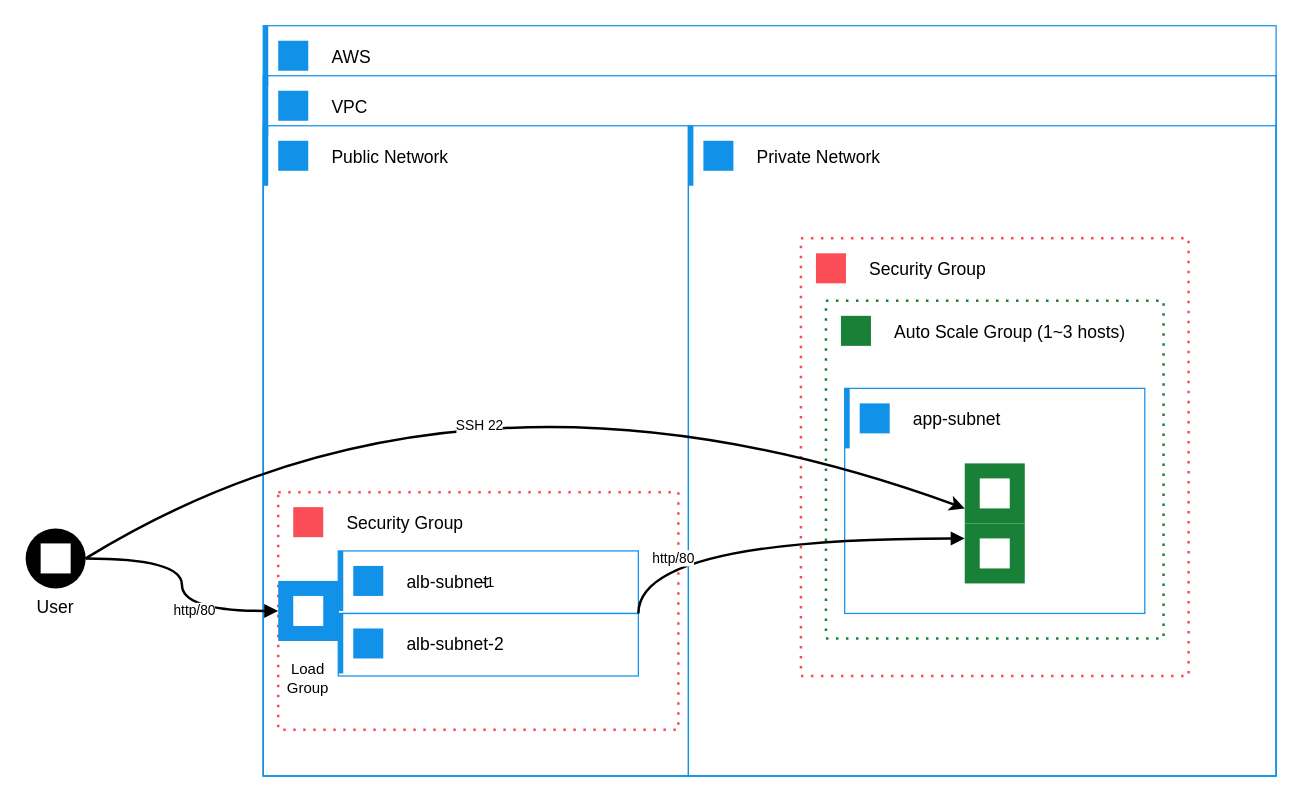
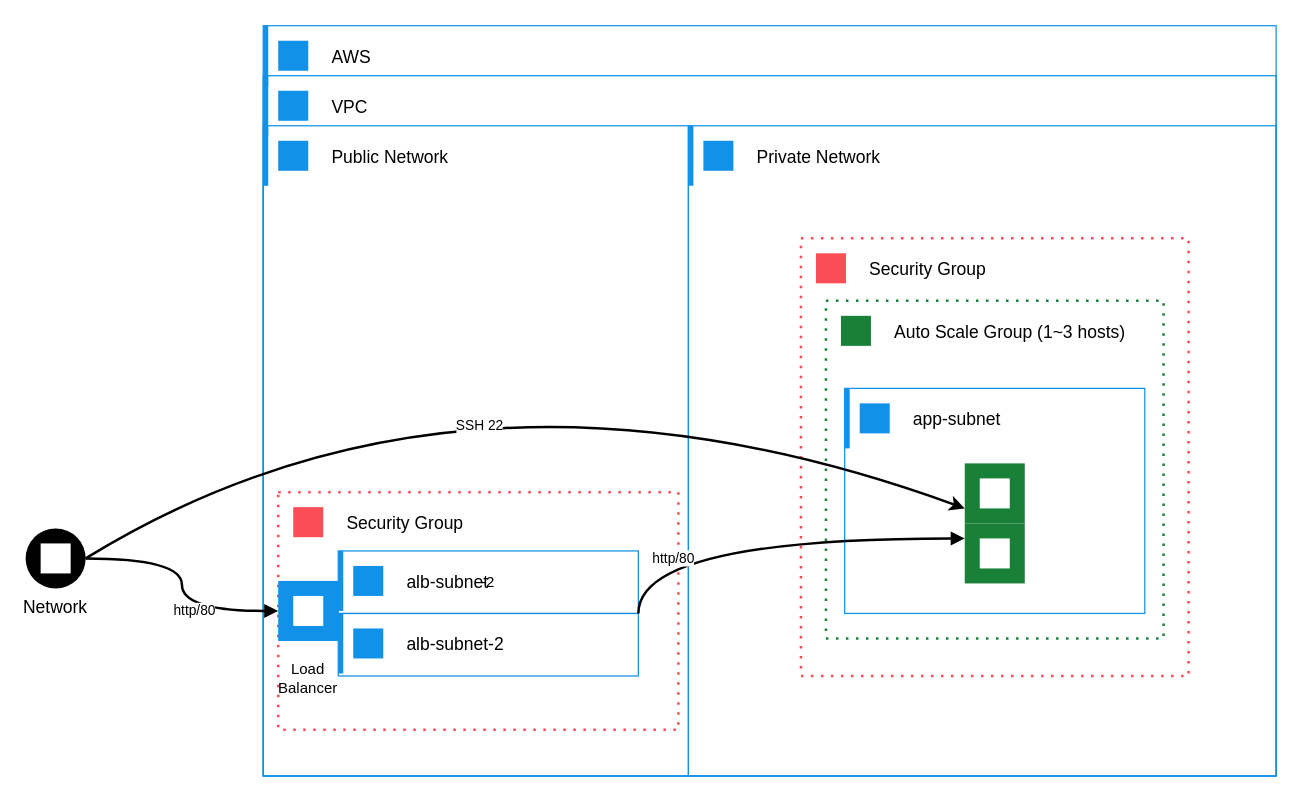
  <mxCell id="0" />
  <mxCell id="1" parent="0" />
  <mxCell id="2" value="" style="container=1;collapsible=0;expand=0;recursiveResize=0;html=1;whiteSpace=wrap;strokeColor=#1192E8;fillColor=none;strokeWidth=1" parent="1" vertex="1"><mxGeometry x="210" y="20" width="810" height="600" as="geometry" /></mxCell>
  <mxCell id="3" value="" style="container=1;collapsible=0;expand=0;recursiveResize=0;html=1;whiteSpace=wrap;strokeColor=#1192E8;fillColor=none;strokeWidth=1" parent="2" vertex="1"><mxGeometry y="40" width="810" height="560" as="geometry" /></mxCell>
  <mxCell id="4" value="" style="container=1;collapsible=0;expand=0;recursiveResize=0;html=1;whiteSpace=wrap;strokeColor=#1192E8;fillColor=none;strokeWidth=1" parent="3" vertex="1"><mxGeometry x="340" y="40" width="470" height="520" as="geometry" /></mxCell>
  <mxCell id="5" value="Private Network" style="shape=rect;fillColor=none;aspect=fixed;resizable=0;labelPosition=right;verticalLabelPosition=middle;align=left;verticalAlign=middle;strokeColor=none;part=1;spacingLeft=5;fontSize=14;" parent="4" vertex="1"><mxGeometry width="48" height="48" relative="1" as="geometry" /></mxCell>
  <mxCell id="6" value="" style="fillColor=#1192E8;shape=mxgraph.ibm_cloud.network--enterprise;strokeColor=none;dashed=0;outlineConnect=0;html=1;labelPosition=center;verticalLabelPosition=bottom;verticalAlign=top;part=1;movable=0;resizable=0;rotatable=0;" parent="5" vertex="1"><mxGeometry width="24" height="24" relative="1" as="geometry"><mxPoint x="12" y="12" as="offset" /></mxGeometry></mxCell>
  <mxCell id="7" value="" style="shape=rect;fillColor=#1192E8;aspect=fixed;resizable=0;labelPosition=right;verticalLabelPosition=middle;align=left;verticalAlign=middle;strokeColor=none;part=1;spacingLeft=5;fontSize=14;" parent="4" vertex="1"><mxGeometry width="4" height="48" relative="1" as="geometry" /></mxCell>
  <mxCell id="8" value="" style="container=1;collapsible=0;expand=0;recursiveResize=0;html=1;whiteSpace=wrap;strokeColor=#1192E8;fillColor=none;strokeWidth=1" parent="3" vertex="1"><mxGeometry y="40" width="340" height="520" as="geometry" /></mxCell>
  <mxCell id="9" value="Public Network" style="shape=rect;fillColor=none;aspect=fixed;resizable=0;labelPosition=right;verticalLabelPosition=middle;align=left;verticalAlign=middle;strokeColor=none;part=1;spacingLeft=5;fontSize=14;" parent="8" vertex="1"><mxGeometry width="48" height="48" relative="1" as="geometry" /></mxCell>
  <mxCell id="10" value="" style="fillColor=#1192E8;shape=mxgraph.ibm_cloud.network--public;strokeColor=none;dashed=0;outlineConnect=0;html=1;labelPosition=center;verticalLabelPosition=bottom;verticalAlign=top;part=1;movable=0;resizable=0;rotatable=0;" parent="9" vertex="1"><mxGeometry width="24" height="24" relative="1" as="geometry"><mxPoint x="12" y="12" as="offset" /></mxGeometry></mxCell>
  <mxCell id="11" value="" style="shape=rect;fillColor=#1192E8;aspect=fixed;resizable=0;labelPosition=right;verticalLabelPosition=middle;align=left;verticalAlign=middle;strokeColor=none;part=1;spacingLeft=5;fontSize=14;" parent="8" vertex="1"><mxGeometry width="4" height="48" relative="1" as="geometry" /></mxCell>
  <mxCell id="12" value="" style="container=1;collapsible=0;expand=0;recursiveResize=0;html=1;whiteSpace=wrap;strokeColor=#FA4D56;fillColor=none;dashed=1;dashPattern=1 3;strokeWidth=2" parent="8" vertex="1"><mxGeometry x="12" y="293" width="320" height="190" as="geometry" /></mxCell>
  <mxCell id="13" value="Security Group" style="shape=rect;fillColor=none;aspect=fixed;resizable=0;labelPosition=right;verticalLabelPosition=middle;align=left;verticalAlign=middle;strokeColor=none;part=1;spacingLeft=5;fontSize=14;" parent="12" vertex="1"><mxGeometry width="48" height="48" relative="1" as="geometry" /></mxCell>
  <mxCell id="14" value="" style="fillColor=#FA4D56;shape=mxgraph.ibm_cloud.group--security;strokeColor=none;dashed=0;outlineConnect=0;html=1;labelPosition=center;verticalLabelPosition=bottom;verticalAlign=top;part=1;movable=0;resizable=0;rotatable=0;" parent="13" vertex="1"><mxGeometry width="24" height="24" relative="1" as="geometry"><mxPoint x="12" y="12" as="offset" /></mxGeometry></mxCell>
- <mxCell id="15" value="Load Group" style="text;html=1;align=center;verticalAlign=middle;whiteSpace=wrap;rounded=0;" parent="12" vertex="1"><mxGeometry x="-6" y="134" width="60" height="30" as="geometry" /></mxCell>
+ <mxCell id="15" value="Load Balancer" style="text;html=1;align=center;verticalAlign=middle;whiteSpace=wrap;rounded=0;" parent="12" vertex="1"><mxGeometry x="-6" y="134" width="60" height="30" as="geometry" /></mxCell>
  <mxCell id="16" value="" style="shape=rect;fillColor=#1192E8;aspect=fixed;resizable=0;labelPosition=center;verticalLabelPosition=bottom;align=center;verticalAlign=top;strokeColor=none;fontSize=14;rotation=-90;" parent="8" vertex="1"><mxGeometry x="12" y="364" width="48" height="48" as="geometry" /></mxCell>
  <mxCell id="17" value="" style="fillColor=#ffffff;strokeColor=none;dashed=0;outlineConnect=0;html=1;labelPosition=center;verticalLabelPosition=bottom;verticalAlign=top;part=1;movable=0;resizable=0;rotatable=0;shape=mxgraph.ibm_cloud.load-balancer--application;rotation=-90;" parent="16" vertex="1"><mxGeometry width="24" height="24" relative="1" as="geometry"><mxPoint x="12" y="12" as="offset" /></mxGeometry></mxCell>
- <mxCell id="18" value="-1" style="container=1;collapsible=0;expand=0;recursiveResize=0;html=1;whiteSpace=wrap;strokeColor=#1192E8;fillColor=none;strokeWidth=1" parent="8" vertex="1"><mxGeometry x="60" y="340" width="240" height="50" as="geometry" /></mxCell>
+ <mxCell id="18" value="-2" style="container=1;collapsible=0;expand=0;recursiveResize=0;html=1;whiteSpace=wrap;strokeColor=#1192E8;fillColor=none;strokeWidth=1" parent="8" vertex="1"><mxGeometry x="60" y="340" width="240" height="50" as="geometry" /></mxCell>
  <mxCell id="19" value="alb-subnet" style="shape=rect;fillColor=none;aspect=fixed;resizable=0;labelPosition=right;verticalLabelPosition=middle;align=left;verticalAlign=middle;strokeColor=none;part=1;spacingLeft=5;fontSize=14;" parent="18" vertex="1"><mxGeometry width="48" height="48" relative="1" as="geometry" /></mxCell>
  <mxCell id="20" value="" style="fillColor=#1192E8;shape=mxgraph.ibm_cloud.ibm-cloud--subnets;strokeColor=none;dashed=0;outlineConnect=0;html=1;labelPosition=center;verticalLabelPosition=bottom;verticalAlign=top;part=1;movable=0;resizable=0;rotatable=0;" parent="19" vertex="1"><mxGeometry width="24" height="24" relative="1" as="geometry"><mxPoint x="12" y="12" as="offset" /></mxGeometry></mxCell>
  <mxCell id="21" value="" style="shape=rect;fillColor=#1192E8;aspect=fixed;resizable=0;labelPosition=right;verticalLabelPosition=middle;align=left;verticalAlign=middle;strokeColor=none;part=1;spacingLeft=5;fontSize=14;" parent="18" vertex="1"><mxGeometry width="4" height="48" relative="1" as="geometry" /></mxCell>
  <mxCell id="22" value="" style="container=1;collapsible=0;expand=0;recursiveResize=0;html=1;whiteSpace=wrap;strokeColor=#1192E8;fillColor=none;strokeWidth=1" parent="8" vertex="1"><mxGeometry x="60" y="390" width="240" height="50" as="geometry" /></mxCell>
  <mxCell id="23" value="alb-subnet-2" style="shape=rect;fillColor=none;aspect=fixed;resizable=0;labelPosition=right;verticalLabelPosition=middle;align=left;verticalAlign=middle;strokeColor=none;part=1;spacingLeft=5;fontSize=14;" parent="22" vertex="1"><mxGeometry width="48" height="48" relative="1" as="geometry" /></mxCell>
  <mxCell id="24" value="" style="fillColor=#1192E8;shape=mxgraph.ibm_cloud.ibm-cloud--subnets;strokeColor=none;dashed=0;outlineConnect=0;html=1;labelPosition=center;verticalLabelPosition=bottom;verticalAlign=top;part=1;movable=0;resizable=0;rotatable=0;" parent="23" vertex="1"><mxGeometry width="24" height="24" relative="1" as="geometry"><mxPoint x="12" y="12" as="offset" /></mxGeometry></mxCell>
  <mxCell id="25" value="" style="shape=rect;fillColor=#1192E8;aspect=fixed;resizable=0;labelPosition=right;verticalLabelPosition=middle;align=left;verticalAlign=middle;strokeColor=none;part=1;spacingLeft=5;fontSize=14;" parent="22" vertex="1"><mxGeometry width="4" height="48" relative="1" as="geometry" /></mxCell>
  <mxCell id="26" value="" style="container=1;collapsible=0;expand=0;recursiveResize=0;html=1;whiteSpace=wrap;strokeColor=#FA4D56;fillColor=none;dashed=1;dashPattern=1 3;strokeWidth=2" parent="8" vertex="1"><mxGeometry x="430" y="90" width="310" height="350" as="geometry" /></mxCell>
  <mxCell id="27" value="Security Group" style="shape=rect;fillColor=none;aspect=fixed;resizable=0;labelPosition=right;verticalLabelPosition=middle;align=left;verticalAlign=middle;strokeColor=none;part=1;spacingLeft=5;fontSize=14;" parent="26" vertex="1"><mxGeometry width="48" height="48" relative="1" as="geometry" /></mxCell>
  <mxCell id="28" value="" style="fillColor=#FA4D56;shape=mxgraph.ibm_cloud.group--security;strokeColor=none;dashed=0;outlineConnect=0;html=1;labelPosition=center;verticalLabelPosition=bottom;verticalAlign=top;part=1;movable=0;resizable=0;rotatable=0;" parent="27" vertex="1"><mxGeometry width="24" height="24" relative="1" as="geometry"><mxPoint x="12" y="12" as="offset" /></mxGeometry></mxCell>
  <mxCell id="29" value="" style="container=1;collapsible=0;expand=0;recursiveResize=0;html=1;whiteSpace=wrap;strokeColor=#198038;fillColor=none;dashed=1;dashPattern=1 3;strokeWidth=2" parent="26" vertex="1"><mxGeometry x="20" y="50" width="270" height="270" as="geometry" /></mxCell>
  <mxCell id="30" value="Auto Scale Group (1~3 hosts)" style="shape=rect;fillColor=none;aspect=fixed;resizable=0;labelPosition=right;verticalLabelPosition=middle;align=left;verticalAlign=middle;strokeColor=none;part=1;spacingLeft=5;fontSize=14;" parent="29" vertex="1"><mxGeometry width="48" height="48" relative="1" as="geometry" /></mxCell>
  <mxCell id="31" value="" style="fillColor=#198038;shape=mxgraph.ibm_cloud.autoscaling;strokeColor=none;dashed=0;outlineConnect=0;html=1;labelPosition=center;verticalLabelPosition=bottom;verticalAlign=top;part=1;movable=0;resizable=0;rotatable=0;" parent="30" vertex="1"><mxGeometry width="24" height="24" relative="1" as="geometry"><mxPoint x="12" y="12" as="offset" /></mxGeometry></mxCell>
  <mxCell id="32" value="" style="container=1;collapsible=0;expand=0;recursiveResize=0;html=1;whiteSpace=wrap;strokeColor=#1192E8;fillColor=none;strokeWidth=1" parent="29" vertex="1"><mxGeometry x="15" y="70" width="240" height="180" as="geometry" /></mxCell>
  <mxCell id="33" value="app-subnet" style="shape=rect;fillColor=none;aspect=fixed;resizable=0;labelPosition=right;verticalLabelPosition=middle;align=left;verticalAlign=middle;strokeColor=none;part=1;spacingLeft=5;fontSize=14;" parent="32" vertex="1"><mxGeometry width="48" height="48" relative="1" as="geometry" /></mxCell>
  <mxCell id="34" value="" style="fillColor=#1192E8;shape=mxgraph.ibm_cloud.ibm-cloud--subnets;strokeColor=none;dashed=0;outlineConnect=0;html=1;labelPosition=center;verticalLabelPosition=bottom;verticalAlign=top;part=1;movable=0;resizable=0;rotatable=0;" parent="33" vertex="1"><mxGeometry width="24" height="24" relative="1" as="geometry"><mxPoint x="12" y="12" as="offset" /></mxGeometry></mxCell>
  <mxCell id="35" value="" style="shape=rect;fillColor=#1192E8;aspect=fixed;resizable=0;labelPosition=right;verticalLabelPosition=middle;align=left;verticalAlign=middle;strokeColor=none;part=1;spacingLeft=5;fontSize=14;" parent="32" vertex="1"><mxGeometry width="4" height="48" relative="1" as="geometry" /></mxCell>
  <mxCell id="36" value="" style="shape=rect;fillColor=#198038;aspect=fixed;resizable=0;labelPosition=center;verticalLabelPosition=bottom;align=center;verticalAlign=top;strokeColor=none;fontSize=14;" parent="32" vertex="1"><mxGeometry x="96" y="108" width="48" height="48" as="geometry" /></mxCell>
  <mxCell id="37" value="" style="fillColor=#ffffff;strokeColor=none;dashed=0;outlineConnect=0;html=1;labelPosition=center;verticalLabelPosition=bottom;verticalAlign=top;part=1;movable=0;resizable=0;rotatable=0;shape=mxgraph.ibm_cloud.ibm-cloud--virtual-server-vpc" parent="36" vertex="1"><mxGeometry width="24" height="24" relative="1" as="geometry"><mxPoint x="12" y="12" as="offset" /></mxGeometry></mxCell>
  <mxCell id="38" value="" style="shape=rect;fillColor=#198038;aspect=fixed;resizable=0;labelPosition=center;verticalLabelPosition=bottom;align=center;verticalAlign=top;strokeColor=none;fontSize=14;" parent="32" vertex="1"><mxGeometry x="96" y="60" width="48" height="48" as="geometry" /></mxCell>
  <mxCell id="39" value="" style="fillColor=#ffffff;strokeColor=none;dashed=0;outlineConnect=0;html=1;labelPosition=center;verticalLabelPosition=bottom;verticalAlign=top;part=1;movable=0;resizable=0;rotatable=0;shape=mxgraph.ibm_cloud.ibm-cloud--virtual-server-vpc" parent="38" vertex="1"><mxGeometry width="24" height="24" relative="1" as="geometry"><mxPoint x="12" y="12" as="offset" /></mxGeometry></mxCell>
  <mxCell id="40" value="" style="html=1;labelBackgroundColor=#ffffff;jettySize=auto;orthogonalLoop=1;fontSize=14;rounded=0;jumpStyle=gap;edgeStyle=orthogonalEdgeStyle;startArrow=none;endArrow=block;strokeWidth=2;endFill=1;exitX=1;exitY=0;exitDx=0;exitDy=0;entryX=0;entryY=0.25;entryDx=0;entryDy=0;curved=1;" parent="8" source="22" target="36" edge="1"><mxGeometry width="48" height="48" relative="1" as="geometry"><mxPoint x="360" y="460" as="sourcePoint" /><mxPoint x="408" y="412" as="targetPoint" /></mxGeometry></mxCell>
  <mxCell id="41" value="http/80" style="edgeLabel;html=1;align=center;verticalAlign=middle;resizable=0;points=[];" parent="40" vertex="1" connectable="0"><mxGeometry x="-0.364" y="1" relative="1" as="geometry"><mxPoint x="-15" y="16" as="offset" /></mxGeometry></mxCell>
- <mxCell id="42" value="User" style="shape=ellipse;fillColor=#000000;aspect=fixed;resizable=0;labelPosition=center;verticalLabelPosition=bottom;align=center;verticalAlign=top;strokeColor=none;fontSize=14;" parent="8" vertex="1"><mxGeometry x="-190" y="322" width="48" height="48" as="geometry" /></mxCell>
+ <mxCell id="42" value="Network" style="shape=ellipse;fillColor=#000000;aspect=fixed;resizable=0;labelPosition=center;verticalLabelPosition=bottom;align=center;verticalAlign=top;strokeColor=none;fontSize=14;" parent="8" vertex="1"><mxGeometry x="-190" y="322" width="48" height="48" as="geometry" /></mxCell>
  <mxCell id="43" value="" style="fillColor=#ffffff;strokeColor=none;dashed=0;outlineConnect=0;html=1;labelPosition=center;verticalLabelPosition=bottom;verticalAlign=top;part=1;movable=0;resizable=0;rotatable=0;shape=mxgraph.ibm_cloud.user" parent="42" vertex="1"><mxGeometry width="24" height="24" relative="1" as="geometry"><mxPoint x="12" y="12" as="offset" /></mxGeometry></mxCell>
  <mxCell id="44" value="" style="html=1;labelBackgroundColor=#ffffff;jettySize=auto;orthogonalLoop=1;fontSize=14;rounded=0;jumpStyle=gap;edgeStyle=orthogonalEdgeStyle;startArrow=none;endArrow=block;strokeWidth=2;endFill=1;exitX=1;exitY=0.5;exitDx=0;exitDy=0;entryX=0;entryY=0.5;entryDx=0;entryDy=0;curved=1;" parent="8" source="42" target="12" edge="1"><mxGeometry width="48" height="48" relative="1" as="geometry"><mxPoint x="-110" y="270" as="sourcePoint" /><mxPoint x="-62" y="222" as="targetPoint" /></mxGeometry></mxCell>
  <mxCell id="45" value="http/80" style="edgeLabel;html=1;align=center;verticalAlign=middle;resizable=0;points=[];" parent="44" vertex="1" connectable="0"><mxGeometry x="0.209" y="9" relative="1" as="geometry"><mxPoint as="offset" /></mxGeometry></mxCell>
  <mxCell id="46" value="" style="endArrow=classic;html=1;rounded=0;exitX=1;exitY=0.5;exitDx=0;exitDy=0;entryX=0;entryY=0.75;entryDx=0;entryDy=0;curved=1;strokeWidth=2;" edge="1" parent="8" source="42" target="38"><mxGeometry width="50" height="50" relative="1" as="geometry"><mxPoint x="280" y="350" as="sourcePoint" /><mxPoint x="330" y="300" as="targetPoint" /><Array as="points"><mxPoint x="160" y="160" /></Array></mxGeometry></mxCell>
  <mxCell id="47" value="SSH 22" style="edgeLabel;html=1;align=center;verticalAlign=middle;resizable=0;points=[];" vertex="1" connectable="0" parent="46"><mxGeometry x="0.008" y="-70" relative="1" as="geometry"><mxPoint as="offset" /></mxGeometry></mxCell>
  <mxCell id="48" value="VPC" style="shape=rect;fillColor=none;aspect=fixed;resizable=0;labelPosition=right;verticalLabelPosition=middle;align=left;verticalAlign=middle;strokeColor=none;part=1;spacingLeft=5;fontSize=14;" parent="3" vertex="1"><mxGeometry width="48" height="48" relative="1" as="geometry" /></mxCell>
  <mxCell id="49" value="" style="fillColor=#1192E8;shape=mxgraph.ibm_cloud.ibm-cloud--vpc;strokeColor=none;dashed=0;outlineConnect=0;html=1;labelPosition=center;verticalLabelPosition=bottom;verticalAlign=top;part=1;movable=0;resizable=0;rotatable=0;" parent="48" vertex="1"><mxGeometry width="24" height="24" relative="1" as="geometry"><mxPoint x="12" y="12" as="offset" /></mxGeometry></mxCell>
  <mxCell id="50" value="" style="shape=rect;fillColor=#1192E8;aspect=fixed;resizable=0;labelPosition=right;verticalLabelPosition=middle;align=left;verticalAlign=middle;strokeColor=none;part=1;spacingLeft=5;fontSize=14;" parent="3" vertex="1"><mxGeometry width="4" height="48" relative="1" as="geometry" /></mxCell>
  <mxCell id="51" value="AWS" style="shape=rect;fillColor=none;aspect=fixed;resizable=0;labelPosition=right;verticalLabelPosition=middle;align=left;verticalAlign=middle;strokeColor=none;part=1;spacingLeft=5;fontSize=14;" parent="2" vertex="1"><mxGeometry width="48" height="48" relative="1" as="geometry" /></mxCell>
  <mxCell id="52" value="" style="fillColor=#1192E8;shape=mxgraph.ibm_cloud.ibm-cloud;strokeColor=none;dashed=0;outlineConnect=0;html=1;labelPosition=center;verticalLabelPosition=bottom;verticalAlign=top;part=1;movable=0;resizable=0;rotatable=0;" parent="51" vertex="1"><mxGeometry width="24" height="24" relative="1" as="geometry"><mxPoint x="12" y="12" as="offset" /></mxGeometry></mxCell>
  <mxCell id="53" value="" style="shape=rect;fillColor=#1192E8;aspect=fixed;resizable=0;labelPosition=right;verticalLabelPosition=middle;align=left;verticalAlign=middle;strokeColor=none;part=1;spacingLeft=5;fontSize=14;" parent="2" vertex="1"><mxGeometry width="4" height="48" relative="1" as="geometry" /></mxCell>
